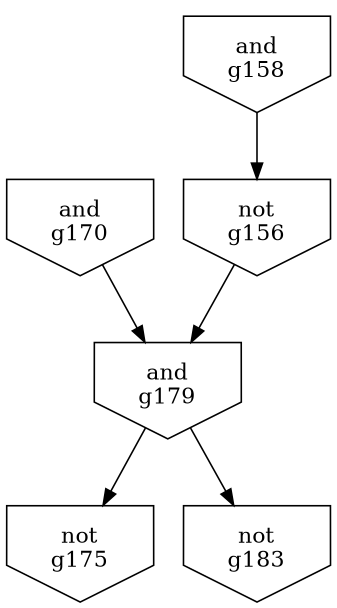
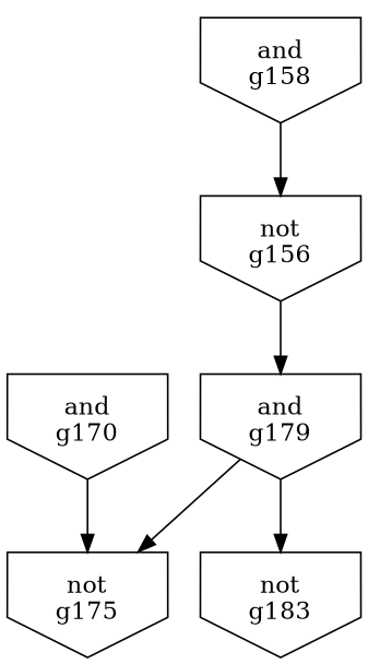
  strict digraph {
    node [shape=invhouse]
    n1 [label="not\ng175"]
    n2 [label="and\ng179"]
    n3 [label="not\ng183"]
    n4 [label="and\ng170"]
    n5 [label="and\ng158"]
    n6 [label="not\ng156"]
    n2 -> n1
    n2 -> n3
-   n4 -> n2
+   n4 -> n1
    n5 -> n6
    n6 -> n2
  }
